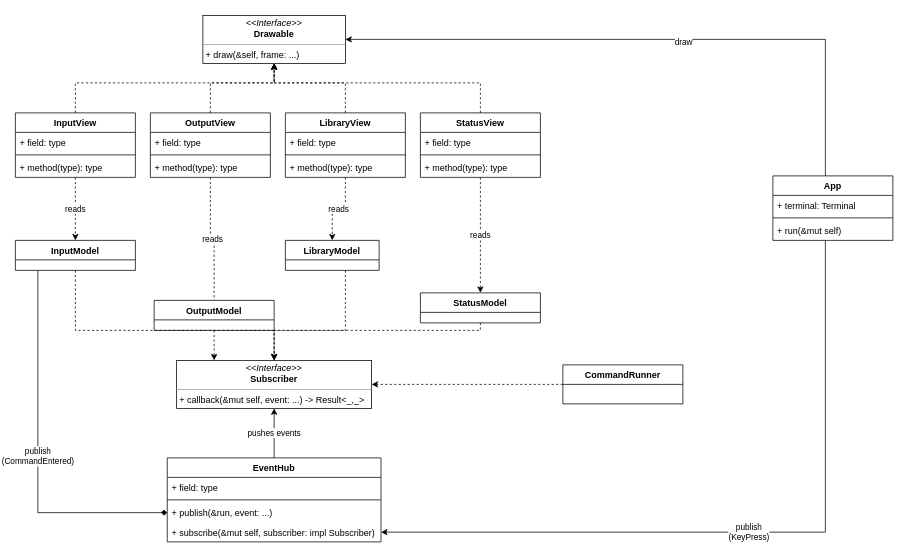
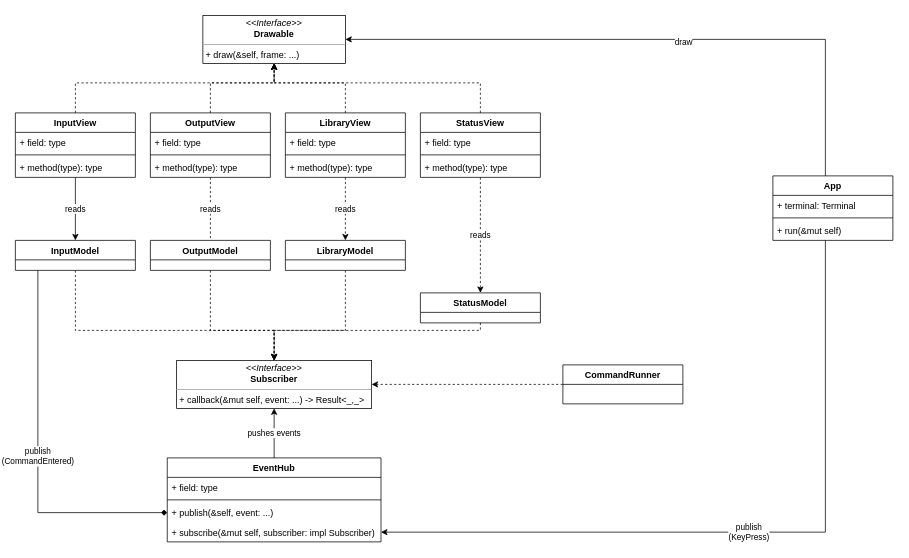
  <mxCell id="0" />
  <mxCell id="1" parent="0" />
- <mxCell id="2" value="reads" style="edgeStyle=orthogonalEdgeStyle;rounded=0;orthogonalLoop=1;jettySize=auto;html=1;entryX=0.5;entryY=0;entryDx=0;entryDy=0;jumpStyle=none;dashed=1;" parent="1" source="4" target="28" edge="1"><mxGeometry relative="1" as="geometry" /></mxCell>
+ <mxCell id="2" value="reads" style="edgeStyle=orthogonalEdgeStyle;rounded=0;orthogonalLoop=1;jettySize=auto;html=1;entryX=0.5;entryY=0;entryDx=0;entryDy=0;jumpStyle=none;dashed=0;" parent="1" source="4" target="28" edge="1"><mxGeometry relative="1" as="geometry" /></mxCell>
  <mxCell id="3" style="edgeStyle=orthogonalEdgeStyle;rounded=0;jumpStyle=none;orthogonalLoop=1;jettySize=auto;html=1;entryX=0.5;entryY=1;entryDx=0;entryDy=0;dashed=1;" parent="1" source="4" target="40" edge="1"><mxGeometry relative="1" as="geometry"><Array as="points"><mxPoint x="100" y="110" /><mxPoint x="365" y="110" /></Array></mxGeometry></mxCell>
  <mxCell id="4" value="InputView" style="swimlane;fontStyle=1;align=center;verticalAlign=top;childLayout=stackLayout;horizontal=1;startSize=26;horizontalStack=0;resizeParent=1;resizeParentMax=0;resizeLast=0;collapsible=1;marginBottom=0;" parent="1" vertex="1"><mxGeometry x="20" y="150" width="160" height="86" as="geometry"><mxRectangle x="120" y="150" width="100" height="30" as="alternateBounds" /></mxGeometry></mxCell>
  <mxCell id="5" value="+ field: type" style="text;strokeColor=none;fillColor=none;align=left;verticalAlign=top;spacingLeft=4;spacingRight=4;overflow=hidden;rotatable=0;points=[[0,0.5],[1,0.5]];portConstraint=eastwest;" parent="4" vertex="1"><mxGeometry y="26" width="160" height="26" as="geometry" /></mxCell>
  <mxCell id="6" value="" style="line;strokeWidth=1;fillColor=none;align=left;verticalAlign=middle;spacingTop=-1;spacingLeft=3;spacingRight=3;rotatable=0;labelPosition=right;points=[];portConstraint=eastwest;strokeColor=inherit;" parent="4" vertex="1"><mxGeometry y="52" width="160" height="8" as="geometry" /></mxCell>
  <mxCell id="7" value="+ method(type): type" style="text;strokeColor=none;fillColor=none;align=left;verticalAlign=top;spacingLeft=4;spacingRight=4;overflow=hidden;rotatable=0;points=[[0,0.5],[1,0.5]];portConstraint=eastwest;" parent="4" vertex="1"><mxGeometry y="60" width="160" height="26" as="geometry" /></mxCell>
  <mxCell id="8" value="reads" style="edgeStyle=orthogonalEdgeStyle;rounded=0;jumpStyle=none;orthogonalLoop=1;jettySize=auto;html=1;entryX=0.5;entryY=0;entryDx=0;entryDy=0;dashed=1;endArrow=none;" parent="1" source="10" target="30" edge="1"><mxGeometry relative="1" as="geometry" /></mxCell>
  <mxCell id="9" style="edgeStyle=orthogonalEdgeStyle;rounded=0;jumpStyle=none;orthogonalLoop=1;jettySize=auto;html=1;dashed=1;" parent="1" source="10" target="40" edge="1"><mxGeometry relative="1" as="geometry"><Array as="points"><mxPoint x="280" y="110" /><mxPoint x="365" y="110" /></Array></mxGeometry></mxCell>
  <mxCell id="10" value="OutputView" style="swimlane;fontStyle=1;align=center;verticalAlign=top;childLayout=stackLayout;horizontal=1;startSize=26;horizontalStack=0;resizeParent=1;resizeParentMax=0;resizeLast=0;collapsible=1;marginBottom=0;" parent="1" vertex="1"><mxGeometry x="200" y="150" width="160" height="86" as="geometry"><mxRectangle x="120" y="150" width="100" height="30" as="alternateBounds" /></mxGeometry></mxCell>
  <mxCell id="11" value="+ field: type" style="text;strokeColor=none;fillColor=none;align=left;verticalAlign=top;spacingLeft=4;spacingRight=4;overflow=hidden;rotatable=0;points=[[0,0.5],[1,0.5]];portConstraint=eastwest;" parent="10" vertex="1"><mxGeometry y="26" width="160" height="26" as="geometry" /></mxCell>
  <mxCell id="12" value="" style="line;strokeWidth=1;fillColor=none;align=left;verticalAlign=middle;spacingTop=-1;spacingLeft=3;spacingRight=3;rotatable=0;labelPosition=right;points=[];portConstraint=eastwest;strokeColor=inherit;" parent="10" vertex="1"><mxGeometry y="52" width="160" height="8" as="geometry" /></mxCell>
  <mxCell id="13" value="+ method(type): type" style="text;strokeColor=none;fillColor=none;align=left;verticalAlign=top;spacingLeft=4;spacingRight=4;overflow=hidden;rotatable=0;points=[[0,0.5],[1,0.5]];portConstraint=eastwest;" parent="10" vertex="1"><mxGeometry y="60" width="160" height="26" as="geometry" /></mxCell>
  <mxCell id="14" value="reads" style="edgeStyle=orthogonalEdgeStyle;rounded=0;jumpStyle=none;orthogonalLoop=1;jettySize=auto;html=1;entryX=0.5;entryY=0;entryDx=0;entryDy=0;dashed=1;" parent="1" source="16" target="32" edge="1"><mxGeometry relative="1" as="geometry" /></mxCell>
  <mxCell id="15" style="edgeStyle=orthogonalEdgeStyle;rounded=0;jumpStyle=none;orthogonalLoop=1;jettySize=auto;html=1;dashed=1;" parent="1" source="16" target="40" edge="1"><mxGeometry relative="1" as="geometry"><Array as="points"><mxPoint x="460" y="110" /><mxPoint x="365" y="110" /></Array></mxGeometry></mxCell>
  <mxCell id="16" value="LibraryView" style="swimlane;fontStyle=1;align=center;verticalAlign=top;childLayout=stackLayout;horizontal=1;startSize=26;horizontalStack=0;resizeParent=1;resizeParentMax=0;resizeLast=0;collapsible=1;marginBottom=0;" parent="1" vertex="1"><mxGeometry x="380" y="150" width="160" height="86" as="geometry"><mxRectangle x="120" y="150" width="100" height="30" as="alternateBounds" /></mxGeometry></mxCell>
  <mxCell id="17" value="+ field: type" style="text;strokeColor=none;fillColor=none;align=left;verticalAlign=top;spacingLeft=4;spacingRight=4;overflow=hidden;rotatable=0;points=[[0,0.5],[1,0.5]];portConstraint=eastwest;" parent="16" vertex="1"><mxGeometry y="26" width="160" height="26" as="geometry" /></mxCell>
  <mxCell id="18" value="" style="line;strokeWidth=1;fillColor=none;align=left;verticalAlign=middle;spacingTop=-1;spacingLeft=3;spacingRight=3;rotatable=0;labelPosition=right;points=[];portConstraint=eastwest;strokeColor=inherit;" parent="16" vertex="1"><mxGeometry y="52" width="160" height="8" as="geometry" /></mxCell>
  <mxCell id="19" value="+ method(type): type" style="text;strokeColor=none;fillColor=none;align=left;verticalAlign=top;spacingLeft=4;spacingRight=4;overflow=hidden;rotatable=0;points=[[0,0.5],[1,0.5]];portConstraint=eastwest;" parent="16" vertex="1"><mxGeometry y="60" width="160" height="26" as="geometry" /></mxCell>
  <mxCell id="20" value="reads" style="edgeStyle=orthogonalEdgeStyle;rounded=0;jumpStyle=none;orthogonalLoop=1;jettySize=auto;html=1;entryX=0.5;entryY=0;entryDx=0;entryDy=0;dashed=1;" parent="1" source="22" target="33" edge="1"><mxGeometry relative="1" as="geometry" /></mxCell>
  <mxCell id="21" style="edgeStyle=orthogonalEdgeStyle;rounded=0;jumpStyle=none;orthogonalLoop=1;jettySize=auto;html=1;dashed=1;" parent="1" source="22" target="40" edge="1"><mxGeometry relative="1" as="geometry"><Array as="points"><mxPoint x="640" y="110" /><mxPoint x="365" y="110" /></Array></mxGeometry></mxCell>
  <mxCell id="22" value="StatusView" style="swimlane;fontStyle=1;align=center;verticalAlign=top;childLayout=stackLayout;horizontal=1;startSize=26;horizontalStack=0;resizeParent=1;resizeParentMax=0;resizeLast=0;collapsible=1;marginBottom=0;" parent="1" vertex="1"><mxGeometry x="560" y="150" width="160" height="86" as="geometry"><mxRectangle x="120" y="150" width="100" height="30" as="alternateBounds" /></mxGeometry></mxCell>
  <mxCell id="23" value="+ field: type" style="text;strokeColor=none;fillColor=none;align=left;verticalAlign=top;spacingLeft=4;spacingRight=4;overflow=hidden;rotatable=0;points=[[0,0.5],[1,0.5]];portConstraint=eastwest;" parent="22" vertex="1"><mxGeometry y="26" width="160" height="26" as="geometry" /></mxCell>
  <mxCell id="24" value="" style="line;strokeWidth=1;fillColor=none;align=left;verticalAlign=middle;spacingTop=-1;spacingLeft=3;spacingRight=3;rotatable=0;labelPosition=right;points=[];portConstraint=eastwest;strokeColor=inherit;" parent="22" vertex="1"><mxGeometry y="52" width="160" height="8" as="geometry" /></mxCell>
  <mxCell id="25" value="+ method(type): type" style="text;strokeColor=none;fillColor=none;align=left;verticalAlign=top;spacingLeft=4;spacingRight=4;overflow=hidden;rotatable=0;points=[[0,0.5],[1,0.5]];portConstraint=eastwest;" parent="22" vertex="1"><mxGeometry y="60" width="160" height="26" as="geometry" /></mxCell>
  <mxCell id="26" style="edgeStyle=orthogonalEdgeStyle;rounded=0;jumpStyle=none;orthogonalLoop=1;jettySize=auto;html=1;dashed=1;" parent="1" source="28" target="41" edge="1"><mxGeometry relative="1" as="geometry"><Array as="points"><mxPoint x="100" y="440" /><mxPoint x="365" y="440" /></Array></mxGeometry></mxCell>
  <mxCell id="27" value="publish&lt;br&gt;(CommandEntered)" style="edgeStyle=orthogonalEdgeStyle;rounded=0;jumpStyle=none;orthogonalLoop=1;jettySize=auto;html=1;entryX=0;entryY=0.5;entryDx=0;entryDy=0;endArrow=diamond;" parent="1" source="28" target="38" edge="1"><mxGeometry relative="1" as="geometry"><mxPoint x="58" y="350" as="sourcePoint" /><Array as="points"><mxPoint x="50" y="683" /></Array></mxGeometry></mxCell>
  <mxCell id="28" value="InputModel" style="swimlane;fontStyle=1;align=center;verticalAlign=top;childLayout=stackLayout;horizontal=1;startSize=26;horizontalStack=0;resizeParent=1;resizeParentMax=0;resizeLast=0;collapsible=1;marginBottom=0;" parent="1" vertex="1"><mxGeometry x="20" y="320" width="160" height="40" as="geometry"><mxRectangle x="120" y="150" width="100" height="30" as="alternateBounds" /></mxGeometry></mxCell>
  <mxCell id="29" style="edgeStyle=orthogonalEdgeStyle;rounded=0;jumpStyle=none;orthogonalLoop=1;jettySize=auto;html=1;dashed=1;" parent="1" source="30" target="41" edge="1"><mxGeometry relative="1" as="geometry"><Array as="points"><mxPoint x="280" y="440" /><mxPoint x="365" y="440" /></Array></mxGeometry></mxCell>
- <mxCell id="30" value="OutputModel" style="swimlane;fontStyle=1;align=center;verticalAlign=top;childLayout=stackLayout;horizontal=1;startSize=26;horizontalStack=0;resizeParent=1;resizeParentMax=0;resizeLast=0;collapsible=1;marginBottom=0;" parent="1" vertex="1"><mxGeometry x="205" y="400" width="160" height="40" as="geometry"><mxRectangle x="120" y="150" width="100" height="30" as="alternateBounds" /></mxGeometry></mxCell>
+ <mxCell id="30" value="OutputModel" style="swimlane;fontStyle=1;align=center;verticalAlign=top;childLayout=stackLayout;horizontal=1;startSize=26;horizontalStack=0;resizeParent=1;resizeParentMax=0;resizeLast=0;collapsible=1;marginBottom=0;" parent="1" vertex="1"><mxGeometry x="200" y="320" width="160" height="40" as="geometry"><mxRectangle x="120" y="150" width="100" height="30" as="alternateBounds" /></mxGeometry></mxCell>
  <mxCell id="31" style="edgeStyle=orthogonalEdgeStyle;rounded=0;jumpStyle=none;orthogonalLoop=1;jettySize=auto;html=1;dashed=1;" parent="1" source="32" target="41" edge="1"><mxGeometry relative="1" as="geometry"><Array as="points"><mxPoint x="460" y="440" /><mxPoint x="365" y="440" /></Array></mxGeometry></mxCell>
- <mxCell id="32" value="LibraryModel" style="swimlane;fontStyle=1;align=center;verticalAlign=top;childLayout=stackLayout;horizontal=1;startSize=26;horizontalStack=0;resizeParent=1;resizeParentMax=0;resizeLast=0;collapsible=1;marginBottom=0;" parent="1" vertex="1"><mxGeometry x="380" y="320" width="125" height="40" as="geometry"><mxRectangle x="120" y="150" width="100" height="30" as="alternateBounds" /></mxGeometry></mxCell>
+ <mxCell id="32" value="LibraryModel" style="swimlane;fontStyle=1;align=center;verticalAlign=top;childLayout=stackLayout;horizontal=1;startSize=26;horizontalStack=0;resizeParent=1;resizeParentMax=0;resizeLast=0;collapsible=1;marginBottom=0;" parent="1" vertex="1"><mxGeometry x="380" y="320" width="160" height="40" as="geometry"><mxRectangle x="120" y="150" width="100" height="30" as="alternateBounds" /></mxGeometry></mxCell>
  <mxCell id="33" value="StatusModel" style="swimlane;fontStyle=1;align=center;verticalAlign=top;childLayout=stackLayout;horizontal=1;startSize=26;horizontalStack=0;resizeParent=1;resizeParentMax=0;resizeLast=0;collapsible=1;marginBottom=0;" parent="1" vertex="1"><mxGeometry x="560" y="390" width="160" height="40" as="geometry"><mxRectangle x="120" y="150" width="100" height="30" as="alternateBounds" /></mxGeometry></mxCell>
  <mxCell id="34" value="pushes events" style="edgeStyle=orthogonalEdgeStyle;rounded=0;jumpStyle=none;orthogonalLoop=1;jettySize=auto;html=1;entryX=0.5;entryY=1;entryDx=0;entryDy=0;" parent="1" source="35" target="41" edge="1"><mxGeometry relative="1" as="geometry" /></mxCell>
  <mxCell id="35" value="EventHub" style="swimlane;fontStyle=1;align=center;verticalAlign=top;childLayout=stackLayout;horizontal=1;startSize=26;horizontalStack=0;resizeParent=1;resizeParentMax=0;resizeLast=0;collapsible=1;marginBottom=0;" parent="1" vertex="1"><mxGeometry x="222.5" y="610" width="285" height="112" as="geometry" /></mxCell>
  <mxCell id="36" value="+ field: type" style="text;strokeColor=none;fillColor=none;align=left;verticalAlign=top;spacingLeft=4;spacingRight=4;overflow=hidden;rotatable=0;points=[[0,0.5],[1,0.5]];portConstraint=eastwest;" parent="35" vertex="1"><mxGeometry y="26" width="285" height="26" as="geometry" /></mxCell>
  <mxCell id="37" value="" style="line;strokeWidth=1;fillColor=none;align=left;verticalAlign=middle;spacingTop=-1;spacingLeft=3;spacingRight=3;rotatable=0;labelPosition=right;points=[];portConstraint=eastwest;strokeColor=inherit;" parent="35" vertex="1"><mxGeometry y="52" width="285" height="8" as="geometry" /></mxCell>
- <mxCell id="38" value="+ publish(&amp;run, event: ...)" style="text;strokeColor=none;fillColor=none;align=left;verticalAlign=top;spacingLeft=4;spacingRight=4;overflow=hidden;rotatable=0;points=[[0,0.5],[1,0.5]];portConstraint=eastwest;" parent="35" vertex="1"><mxGeometry y="60" width="285" height="26" as="geometry" /></mxCell>
+ <mxCell id="38" value="+ publish(&amp;self, event: ...)" style="text;strokeColor=none;fillColor=none;align=left;verticalAlign=top;spacingLeft=4;spacingRight=4;overflow=hidden;rotatable=0;points=[[0,0.5],[1,0.5]];portConstraint=eastwest;" parent="35" vertex="1"><mxGeometry y="60" width="285" height="26" as="geometry" /></mxCell>
  <mxCell id="39" value="+ subscribe(&amp;mut self, subscriber: impl Subscriber)" style="text;strokeColor=none;fillColor=none;align=left;verticalAlign=top;spacingLeft=4;spacingRight=4;overflow=hidden;rotatable=0;points=[[0,0.5],[1,0.5]];portConstraint=eastwest;" parent="35" vertex="1"><mxGeometry y="86" width="285" height="26" as="geometry" /></mxCell>
  <mxCell id="40" value="&lt;p style=&quot;margin:0px;margin-top:4px;text-align:center;&quot;&gt;&lt;i&gt;&amp;lt;&amp;lt;Interface&amp;gt;&amp;gt;&lt;/i&gt;&lt;br&gt;&lt;b&gt;Drawable&lt;/b&gt;&lt;/p&gt;&lt;hr size=&quot;1&quot;&gt;&lt;p style=&quot;margin:0px;margin-left:4px;&quot;&gt;+ draw(&amp;amp;self, frame: ...)&lt;span style=&quot;color: rgba(0, 0, 0, 0); font-family: monospace; font-size: 0px;&quot;&gt;mxGraphModel%3E%3Croot%3E%3CmxCell%20id%3D%220%22%2F%3E%3CmxCell%20id%3D%221%22%20parent%3D%220%22%2F%3E%3CmxCell%20id%3D%222%22%20value%3D%22%C2%ABtrait%C2%BB%26lt%3Bbr%26gt%3B%26lt%3Bb%26gt%3BDrawable%26lt%3B%2Fb%26gt%3B%22%20style%3D%22html%3D1%3B%22%20vertex%3D%221%22%20parent%3D%221%22%3E%3CmxGeometry%20x%3D%22310%22%20y%3D%2230%22%20width%3D%22110%22%20height%3D%2250%22%20as%3D%22geometry%22%2F%3E%3C%2FmxCell%3E%3C%2Froot%3E%3C%2FmxGraphModel%3E&lt;/span&gt;&lt;br&gt;&lt;/p&gt;" style="verticalAlign=top;align=left;overflow=fill;fontSize=12;fontFamily=Helvetica;html=1;" parent="1" vertex="1"><mxGeometry x="270" y="20" width="190" height="64" as="geometry" /></mxCell>
  <mxCell id="41" value="&lt;p style=&quot;margin:0px;margin-top:4px;text-align:center;&quot;&gt;&lt;i&gt;&amp;lt;&amp;lt;Interface&amp;gt;&amp;gt;&lt;/i&gt;&lt;br&gt;&lt;b&gt;Subscriber&lt;/b&gt;&lt;/p&gt;&lt;hr size=&quot;1&quot;&gt;&lt;p style=&quot;margin:0px;margin-left:4px;&quot;&gt;+ callback(&amp;amp;mut self, event: ...) -&amp;gt; Result&amp;lt;_,_&amp;gt;&lt;span style=&quot;color: rgba(0, 0, 0, 0); font-family: monospace; font-size: 0px;&quot;&gt;id%3D%220%22%2F%3E%3CmxCell%20id%3D%221%22%20parent%3D%220%22%2F%3E%3CmxCell%20id%3D%222%22%20value%3D%22%C2%ABtrait%C2%BB%26lt%3Bbr%26gt%3B%26lt%3Bb%26gt%3BDrawable%26lt%3B%2Fb%26gt%3B%22%20style%3D%22html%3D1%3B%22%20vertex%3D%221%22%20parent%3D%221%22%3E%3CmxGeometry%20x%3D%22310%22%20y%3D%2230%22%20width%3D%22110%22%20height%3D%2250%22%20as%3D%22geometry%22%2F%3E%3C%2FmxCell%3E%3C%2Froot%3E%3C%2FmxGraphModel%3E -- -&lt;/span&gt;&lt;br&gt;&lt;/p&gt;" style="verticalAlign=top;align=left;overflow=fill;fontSize=12;fontFamily=Helvetica;html=1;" parent="1" vertex="1"><mxGeometry x="235" y="480" width="260" height="64" as="geometry" /></mxCell>
  <mxCell id="42" style="edgeStyle=orthogonalEdgeStyle;rounded=0;jumpStyle=arc;orthogonalLoop=1;jettySize=auto;html=1;dashed=1;" parent="1" source="33" target="41" edge="1"><mxGeometry relative="1" as="geometry"><Array as="points"><mxPoint x="640" y="440" /><mxPoint x="365" y="440" /></Array></mxGeometry></mxCell>
  <mxCell id="43" style="edgeStyle=elbowEdgeStyle;rounded=0;jumpStyle=arc;orthogonalLoop=1;jettySize=auto;html=1;dashed=1;" parent="1" source="44" target="41" edge="1"><mxGeometry relative="1" as="geometry" /></mxCell>
  <mxCell id="44" value="CommandRunner" style="swimlane;fontStyle=1;align=center;verticalAlign=top;childLayout=stackLayout;horizontal=1;startSize=26;horizontalStack=0;resizeParent=1;resizeParentMax=0;resizeLast=0;collapsible=1;marginBottom=0;" parent="1" vertex="1"><mxGeometry x="750" y="486" width="160" height="52" as="geometry" /></mxCell>
  <mxCell id="45" value="publish&lt;br&gt;(KeyPress)" style="edgeStyle=elbowEdgeStyle;rounded=0;jumpStyle=arc;orthogonalLoop=1;jettySize=auto;html=1;entryX=1;entryY=0.5;entryDx=0;entryDy=0;" parent="1" source="48" target="39" edge="1"><mxGeometry relative="1" as="geometry"><Array as="points"><mxPoint x="1100" y="480" /></Array></mxGeometry></mxCell>
  <mxCell id="46" style="edgeStyle=elbowEdgeStyle;rounded=0;jumpStyle=arc;orthogonalLoop=1;jettySize=auto;html=1;entryX=1;entryY=0.5;entryDx=0;entryDy=0;" parent="1" source="48" target="40" edge="1"><mxGeometry relative="1" as="geometry"><Array as="points"><mxPoint x="1100" y="170" /></Array></mxGeometry></mxCell>
  <mxCell id="47" value="draw" style="edgeLabel;html=1;align=center;verticalAlign=middle;resizable=0;points=[];" parent="46" vertex="1" connectable="0"><mxGeometry x="-0.095" y="3" relative="1" as="geometry"><mxPoint as="offset" /></mxGeometry></mxCell>
  <mxCell id="48" value="App" style="swimlane;fontStyle=1;align=center;verticalAlign=top;childLayout=stackLayout;horizontal=1;startSize=26;horizontalStack=0;resizeParent=1;resizeParentMax=0;resizeLast=0;collapsible=1;marginBottom=0;" parent="1" vertex="1"><mxGeometry x="1030" y="234" width="160" height="86" as="geometry" /></mxCell>
  <mxCell id="49" value="+ terminal: Terminal" style="text;strokeColor=none;fillColor=none;align=left;verticalAlign=top;spacingLeft=4;spacingRight=4;overflow=hidden;rotatable=0;points=[[0,0.5],[1,0.5]];portConstraint=eastwest;" parent="48" vertex="1"><mxGeometry y="26" width="160" height="26" as="geometry" /></mxCell>
  <mxCell id="50" value="" style="line;strokeWidth=1;fillColor=none;align=left;verticalAlign=middle;spacingTop=-1;spacingLeft=3;spacingRight=3;rotatable=0;labelPosition=right;points=[];portConstraint=eastwest;strokeColor=inherit;" parent="48" vertex="1"><mxGeometry y="52" width="160" height="8" as="geometry" /></mxCell>
  <mxCell id="51" value="+ run(&amp;mut self)" style="text;strokeColor=none;fillColor=none;align=left;verticalAlign=top;spacingLeft=4;spacingRight=4;overflow=hidden;rotatable=0;points=[[0,0.5],[1,0.5]];portConstraint=eastwest;" parent="48" vertex="1"><mxGeometry y="60" width="160" height="26" as="geometry" /></mxCell>
